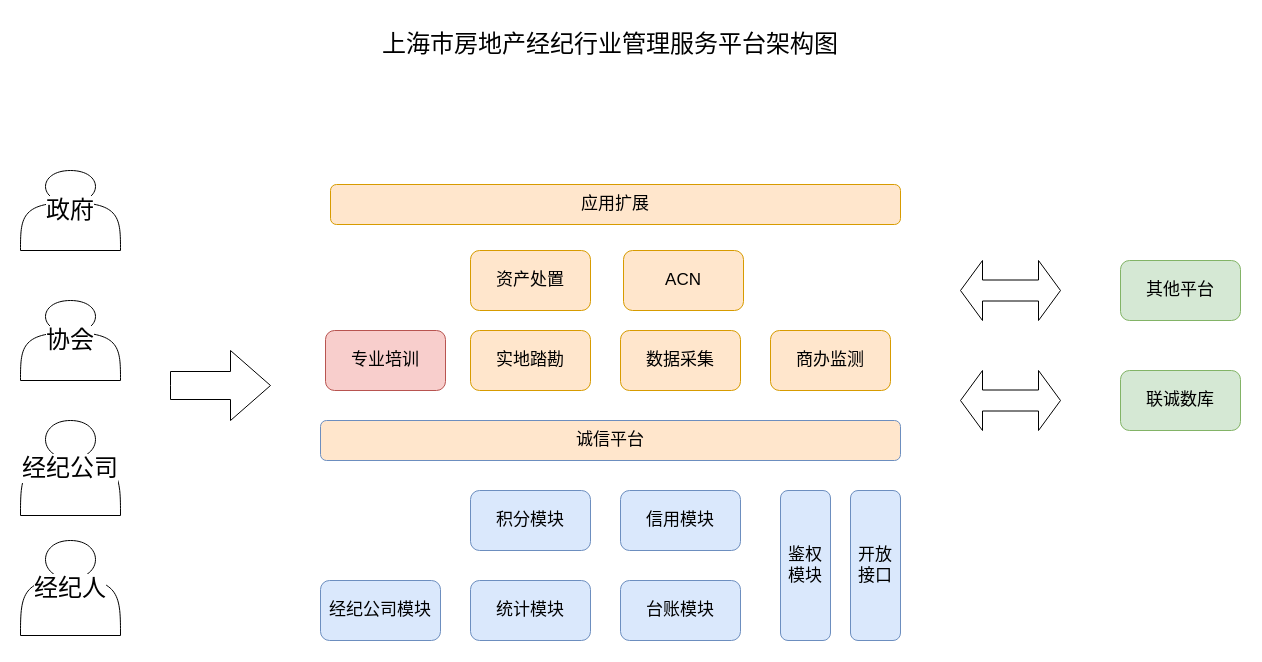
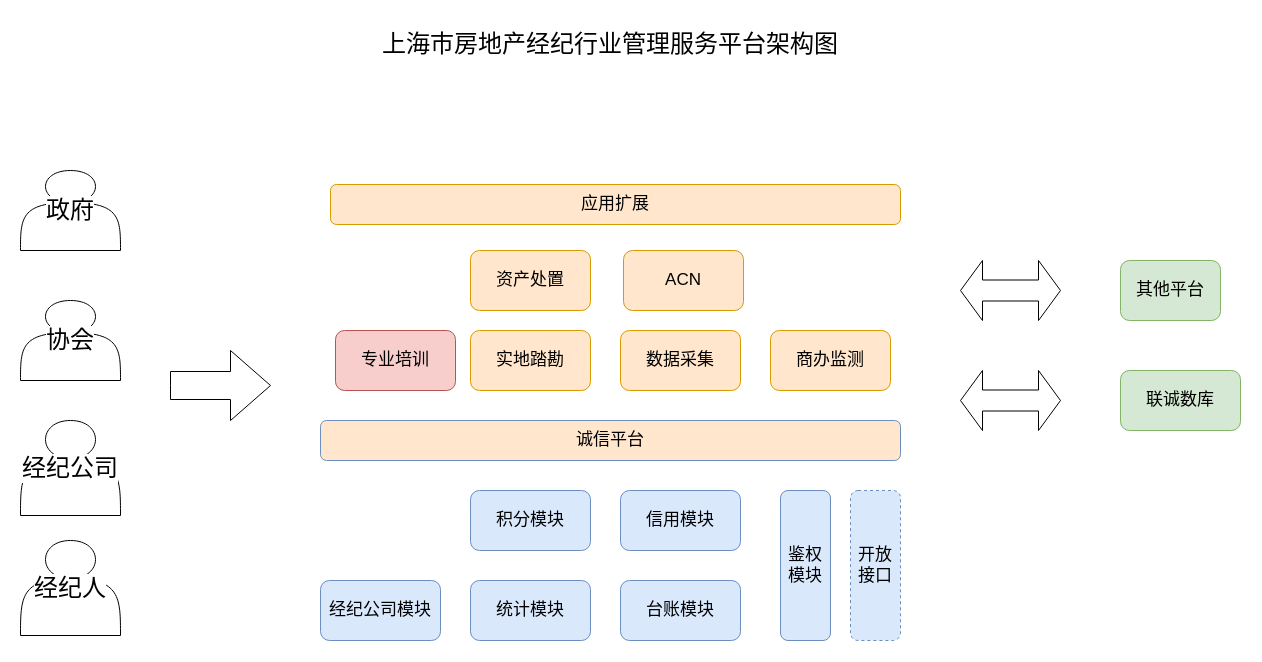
  <mxCell id="0" />
  <mxCell id="1" parent="0" />
  <mxCell id="2" value="积分模块" style="whiteSpace=wrap;html=1;rounded=1;fontSize=17;fillColor=#dae8fc;strokeColor=#6c8ebf;" vertex="1" parent="1"><mxGeometry x="470" y="490" width="120" height="60" as="geometry" /></mxCell>
  <mxCell id="3" value="经纪公司模块" style="whiteSpace=wrap;html=1;rounded=1;fontSize=17;fillColor=#dae8fc;strokeColor=#6c8ebf;" vertex="1" parent="1"><mxGeometry x="320" y="580" width="120" height="60" as="geometry" /></mxCell>
  <mxCell id="4" value="信用模块" style="whiteSpace=wrap;html=1;rounded=1;fontSize=17;fillColor=#dae8fc;strokeColor=#6c8ebf;" vertex="1" parent="1"><mxGeometry x="620" y="490" width="120" height="60" as="geometry" /></mxCell>
  <mxCell id="5" value="台账模块" style="rounded=1;whiteSpace=wrap;html=1;fontSize=17;fillColor=#dae8fc;strokeColor=#6c8ebf;" vertex="1" parent="1"><mxGeometry x="620" y="580" width="120" height="60" as="geometry" /></mxCell>
  <mxCell id="6" value="统计模块" style="whiteSpace=wrap;html=1;rounded=1;fontSize=17;fillColor=#dae8fc;strokeColor=#6c8ebf;" vertex="1" parent="1"><mxGeometry x="470" y="580" width="120" height="60" as="geometry" /></mxCell>
- <mxCell id="7" value="专业培训" style="rounded=1;whiteSpace=wrap;html=1;strokeWidth=1;fontSize=17;fillColor=#f8cecc;strokeColor=#b85450;" vertex="1" parent="1"><mxGeometry x="325" y="330" width="120" height="60" as="geometry" /></mxCell>
+ <mxCell id="7" value="专业培训" style="rounded=1;whiteSpace=wrap;html=1;strokeWidth=1;fontSize=17;fillColor=#f8cecc;strokeColor=#b85450;" vertex="1" parent="1"><mxGeometry x="335" y="330" width="120" height="60" as="geometry" /></mxCell>
  <mxCell id="8" value="鉴权模块" style="rounded=1;whiteSpace=wrap;html=1;strokeWidth=1;fontSize=17;fillColor=#dae8fc;strokeColor=#6c8ebf;" vertex="1" parent="1"><mxGeometry x="780" y="490" width="50" height="150" as="geometry" /></mxCell>
  <mxCell id="9" value="诚信平台" style="rounded=1;whiteSpace=wrap;html=1;strokeWidth=1;fontSize=17;fillColor=#ffe6cc;strokeColor=#6c8ebf;" vertex="1" parent="1"><mxGeometry x="320" y="420" width="580" height="40" as="geometry" /></mxCell>
  <mxCell id="10" value="ACN" style="rounded=1;whiteSpace=wrap;html=1;strokeWidth=1;fontSize=17;fillColor=#ffe6cc;strokeColor=#d79b00;" vertex="1" parent="1"><mxGeometry x="623" y="250" width="120" height="60" as="geometry" /></mxCell>
  <mxCell id="11" value="商办监测" style="rounded=1;whiteSpace=wrap;html=1;strokeWidth=1;fontSize=17;fillColor=#ffe6cc;strokeColor=#d79b00;" vertex="1" parent="1"><mxGeometry x="770" y="330" width="120" height="60" as="geometry" /></mxCell>
  <mxCell id="12" value="&lt;div style=&quot;font-family: &amp;#34;menlo&amp;#34; , &amp;#34;monaco&amp;#34; , &amp;#34;courier new&amp;#34; , monospace ; font-size: 24px ; line-height: 24px&quot;&gt;上海市房地产经纪行业管理服务平台架构图&lt;/div&gt;" style="text;html=1;strokeColor=none;fillColor=none;align=center;verticalAlign=middle;whiteSpace=wrap;rounded=0;fontSize=24;labelBackgroundColor=#ffffff;" vertex="1" parent="1"><mxGeometry x="355" y="20" width="510" height="50" as="geometry" /></mxCell>
- <mxCell id="13" value="开放接口" style="rounded=1;whiteSpace=wrap;html=1;strokeWidth=1;fontSize=17;fillColor=#dae8fc;strokeColor=#6c8ebf;" vertex="1" parent="1"><mxGeometry x="850" y="490" width="50" height="150" as="geometry" /></mxCell>
+ <mxCell id="13" value="开放接口" style="rounded=1;whiteSpace=wrap;html=1;strokeWidth=1;fontSize=17;fillColor=#dae8fc;strokeColor=#6c8ebf;dashed=1;" vertex="1" parent="1"><mxGeometry x="850" y="490" width="50" height="150" as="geometry" /></mxCell>
  <mxCell id="14" value="实地踏勘" style="rounded=1;whiteSpace=wrap;html=1;strokeWidth=1;fontSize=17;fillColor=#ffe6cc;strokeColor=#d79b00;" vertex="1" parent="1"><mxGeometry x="470" y="330" width="120" height="60" as="geometry" /></mxCell>
  <mxCell id="15" value="资产处置" style="rounded=1;whiteSpace=wrap;html=1;strokeWidth=1;fontSize=17;fillColor=#ffe6cc;strokeColor=#d79b00;" vertex="1" parent="1"><mxGeometry x="470" y="250" width="120" height="60" as="geometry" /></mxCell>
  <mxCell id="16" value="" style="html=1;shadow=0;dashed=0;align=center;verticalAlign=middle;shape=mxgraph.arrows2.twoWayArrow;dy=0.65;dx=22;rounded=1;strokeWidth=1;gradientColor=none;fontSize=17;" vertex="1" parent="1"><mxGeometry x="960" y="370" width="100" height="60" as="geometry" /></mxCell>
  <mxCell id="17" value="联诚数库" style="rounded=1;whiteSpace=wrap;html=1;strokeWidth=1;fontSize=17;fillColor=#d5e8d4;strokeColor=#82b366;" vertex="1" parent="1"><mxGeometry x="1120" y="370" width="120" height="60" as="geometry" /></mxCell>
  <mxCell id="18" value="数据采集" style="rounded=1;whiteSpace=wrap;html=1;strokeWidth=1;fontSize=17;fillColor=#ffe6cc;strokeColor=#d79b00;" vertex="1" parent="1"><mxGeometry x="620" y="330" width="120" height="60" as="geometry" /></mxCell>
  <mxCell id="19" value="应用扩展" style="rounded=1;whiteSpace=wrap;html=1;strokeWidth=1;fontSize=17;fillColor=#ffe6cc;strokeColor=#d79b00;" vertex="1" parent="1"><mxGeometry x="330" y="184" width="570" height="40" as="geometry" /></mxCell>
  <mxCell id="20" value="经纪公司" style="shape=actor;whiteSpace=wrap;html=1;rounded=1;labelBackgroundColor=#ffffff;strokeWidth=1;gradientColor=none;fontSize=24;fontColor=#000000;" vertex="1" parent="1"><mxGeometry x="20" y="420" width="100" height="95" as="geometry" /></mxCell>
  <mxCell id="21" value="协会" style="shape=actor;whiteSpace=wrap;html=1;rounded=1;labelBackgroundColor=#ffffff;strokeWidth=1;gradientColor=none;fontSize=24;fontColor=#000000;" vertex="1" parent="1"><mxGeometry x="20" y="300" width="100" height="80" as="geometry" /></mxCell>
  <mxCell id="22" value="政府" style="shape=actor;whiteSpace=wrap;html=1;rounded=1;labelBackgroundColor=#ffffff;strokeWidth=1;gradientColor=none;fontSize=24;fontColor=#000000;" vertex="1" parent="1"><mxGeometry x="20" y="170" width="100" height="80" as="geometry" /></mxCell>
  <mxCell id="23" value="经纪人" style="shape=actor;whiteSpace=wrap;html=1;rounded=1;labelBackgroundColor=#ffffff;strokeWidth=1;gradientColor=none;fontSize=24;fontColor=#000000;" vertex="1" parent="1"><mxGeometry x="20" y="540" width="100" height="95" as="geometry" /></mxCell>
  <mxCell id="24" value="" style="html=1;shadow=0;dashed=0;align=center;verticalAlign=middle;shape=mxgraph.arrows2.arrow;dy=0.6;dx=40;notch=0;rounded=1;labelBackgroundColor=#ffffff;strokeWidth=1;gradientColor=none;fontSize=24;fontColor=#000000;" vertex="1" parent="1"><mxGeometry x="170" y="350" width="100" height="70" as="geometry" /></mxCell>
  <mxCell id="25" value="" style="html=1;shadow=0;dashed=0;align=center;verticalAlign=middle;shape=mxgraph.arrows2.twoWayArrow;dy=0.65;dx=22;rounded=1;strokeWidth=1;gradientColor=none;fontSize=17;" vertex="1" parent="1"><mxGeometry x="960" y="260" width="100" height="60" as="geometry" /></mxCell>
- <mxCell id="26" value="其他平台" style="rounded=1;whiteSpace=wrap;html=1;strokeWidth=1;fontSize=17;fillColor=#d5e8d4;strokeColor=#82b366;" vertex="1" parent="1"><mxGeometry x="1120" y="260" width="120" height="60" as="geometry" /></mxCell>
+ <mxCell id="26" value="其他平台" style="rounded=1;whiteSpace=wrap;html=1;strokeWidth=1;fontSize=17;fillColor=#d5e8d4;strokeColor=#82b366;" vertex="1" parent="1"><mxGeometry x="1120" y="260" width="100" height="60" as="geometry" /></mxCell>
